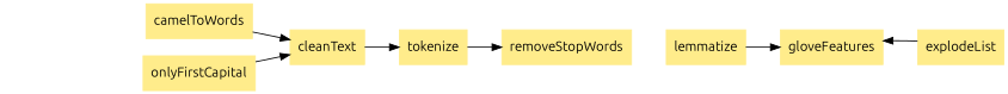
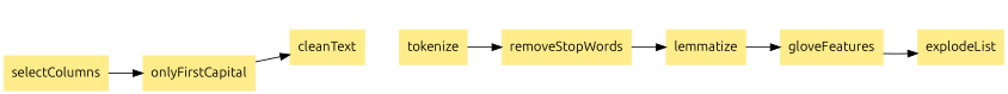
  digraph {
    fontname=Ubuntu
    rankdir=LR
    node [color=lightgoldenrod1 fontname=Ubuntu shape=rect style=filled]
    edge [fontname=Ubuntu]
    onlyFirstCapital
    cleanText
-   camelToWords
    tokenize
+   selectColumns
    removeStopWords
    lemmatize
    gloveFeatures
    explodeList
    onlyFirstCapital -> cleanText
-   cleanText -> tokenize
-   camelToWords -> cleanText
    tokenize -> removeStopWords
+   selectColumns -> onlyFirstCapital
+   removeStopWords -> lemmatize
    lemmatize -> gloveFeatures
-   explodeList -> gloveFeatures
+   gloveFeatures -> explodeList
  }
